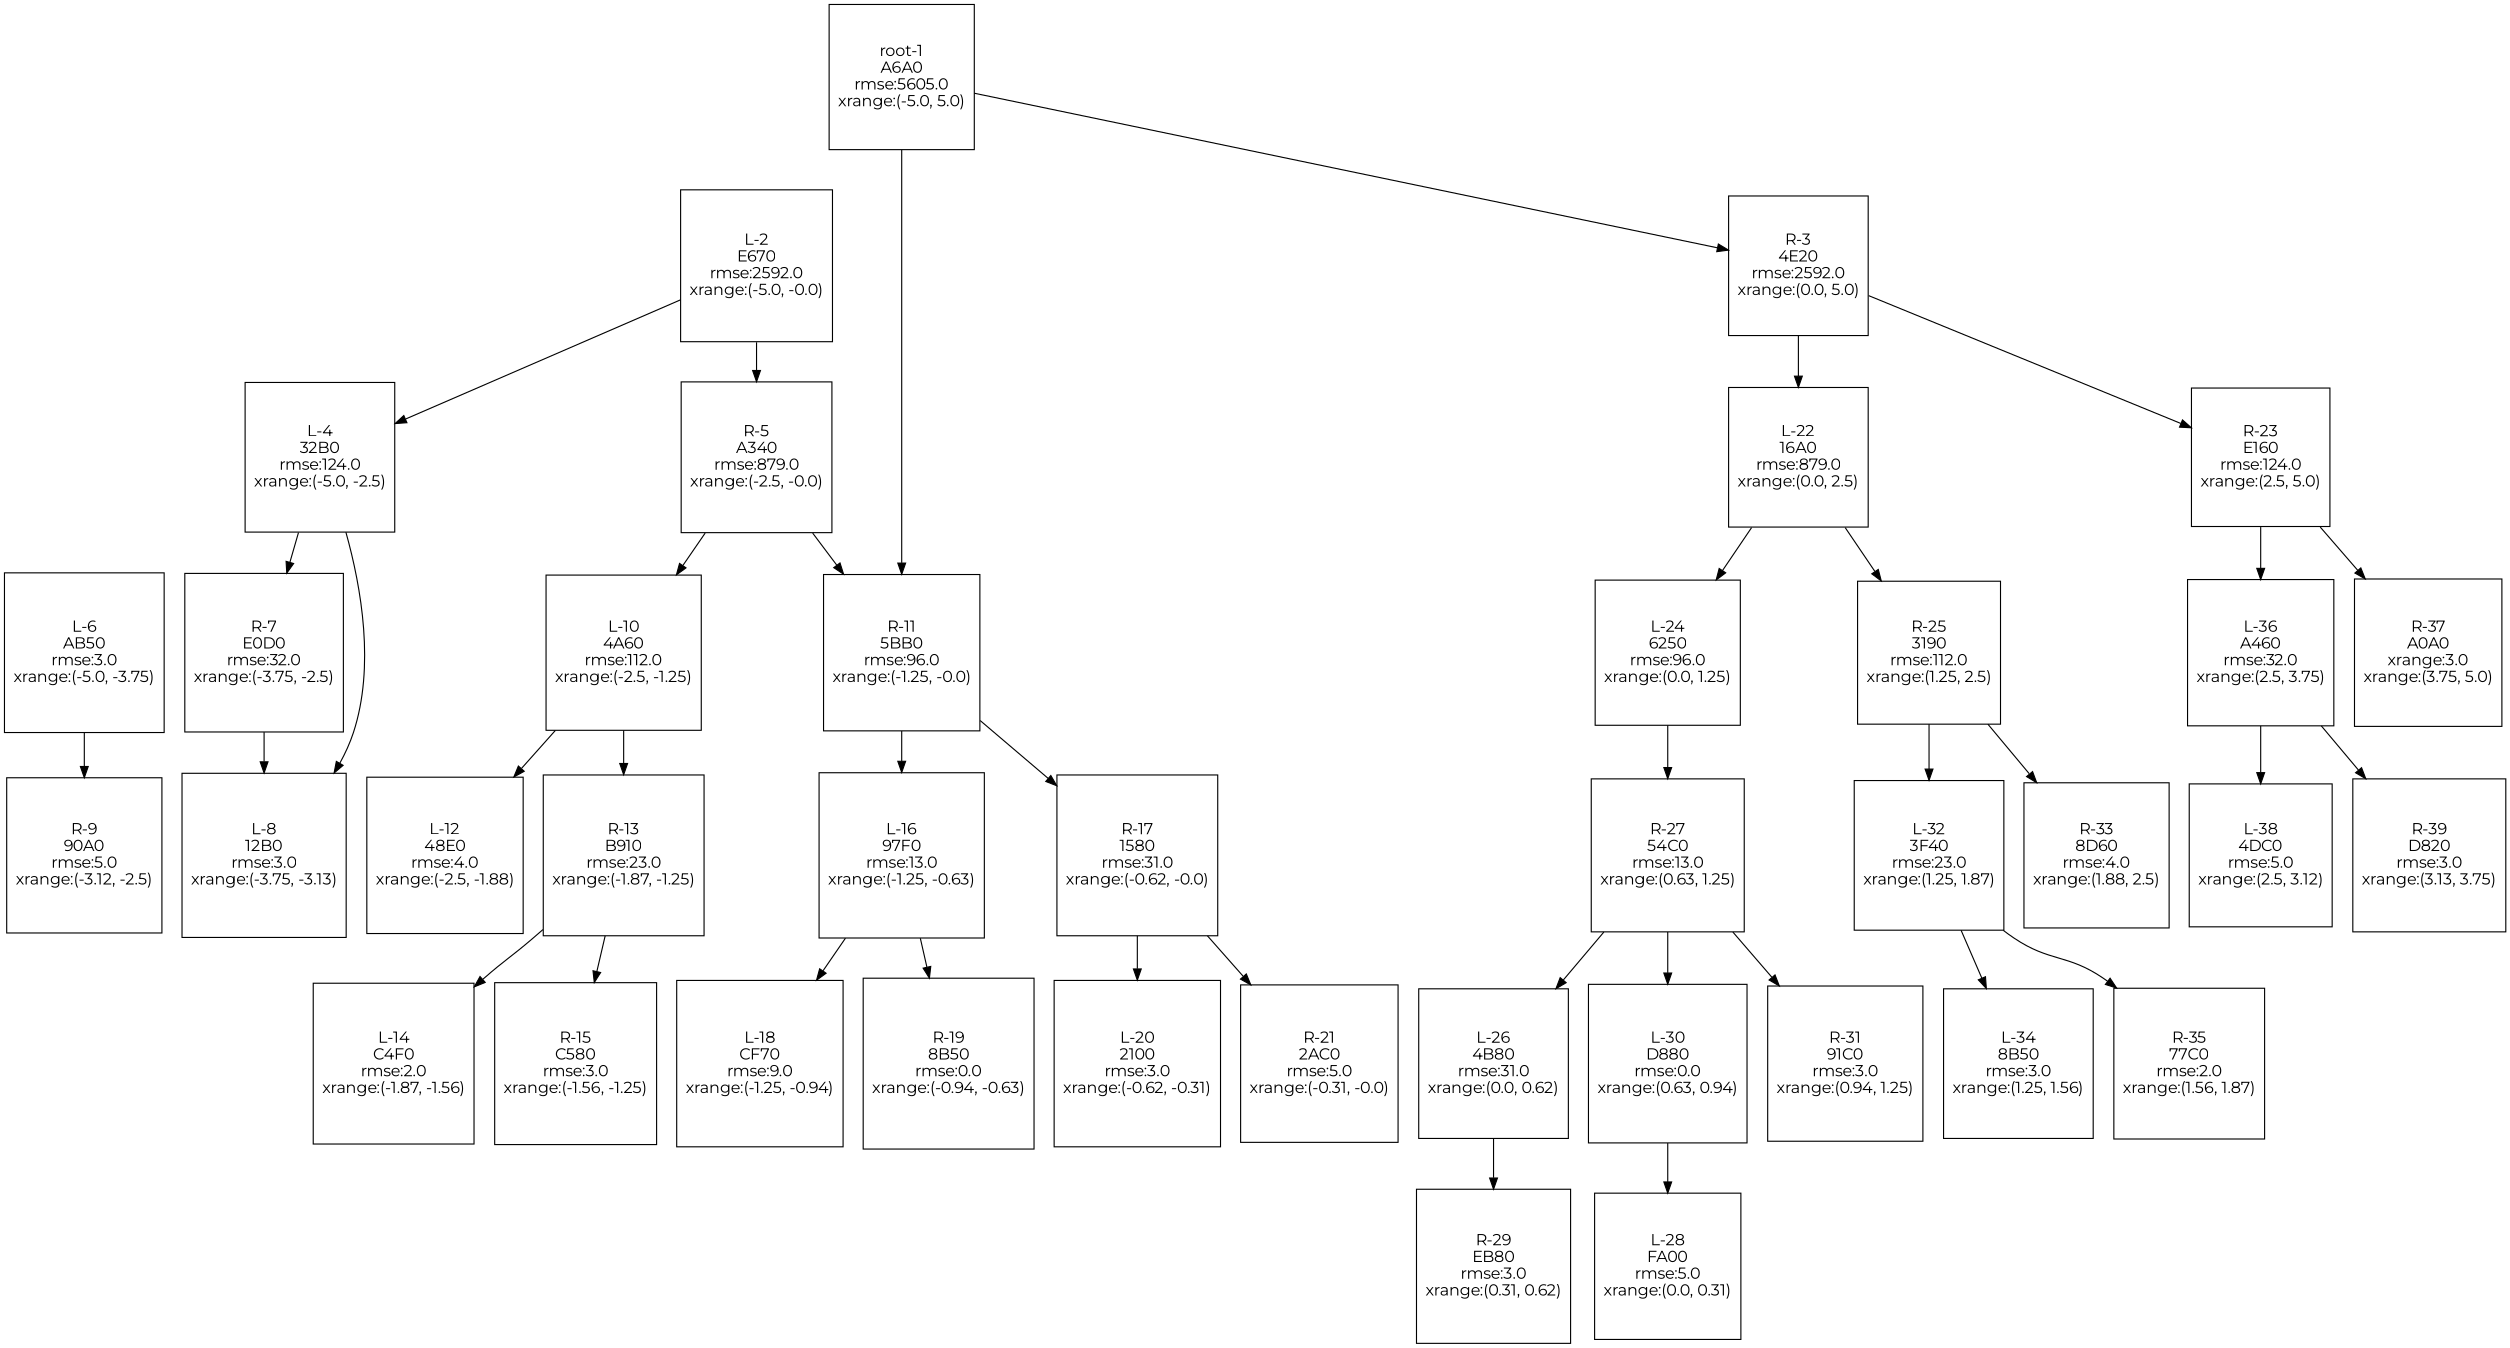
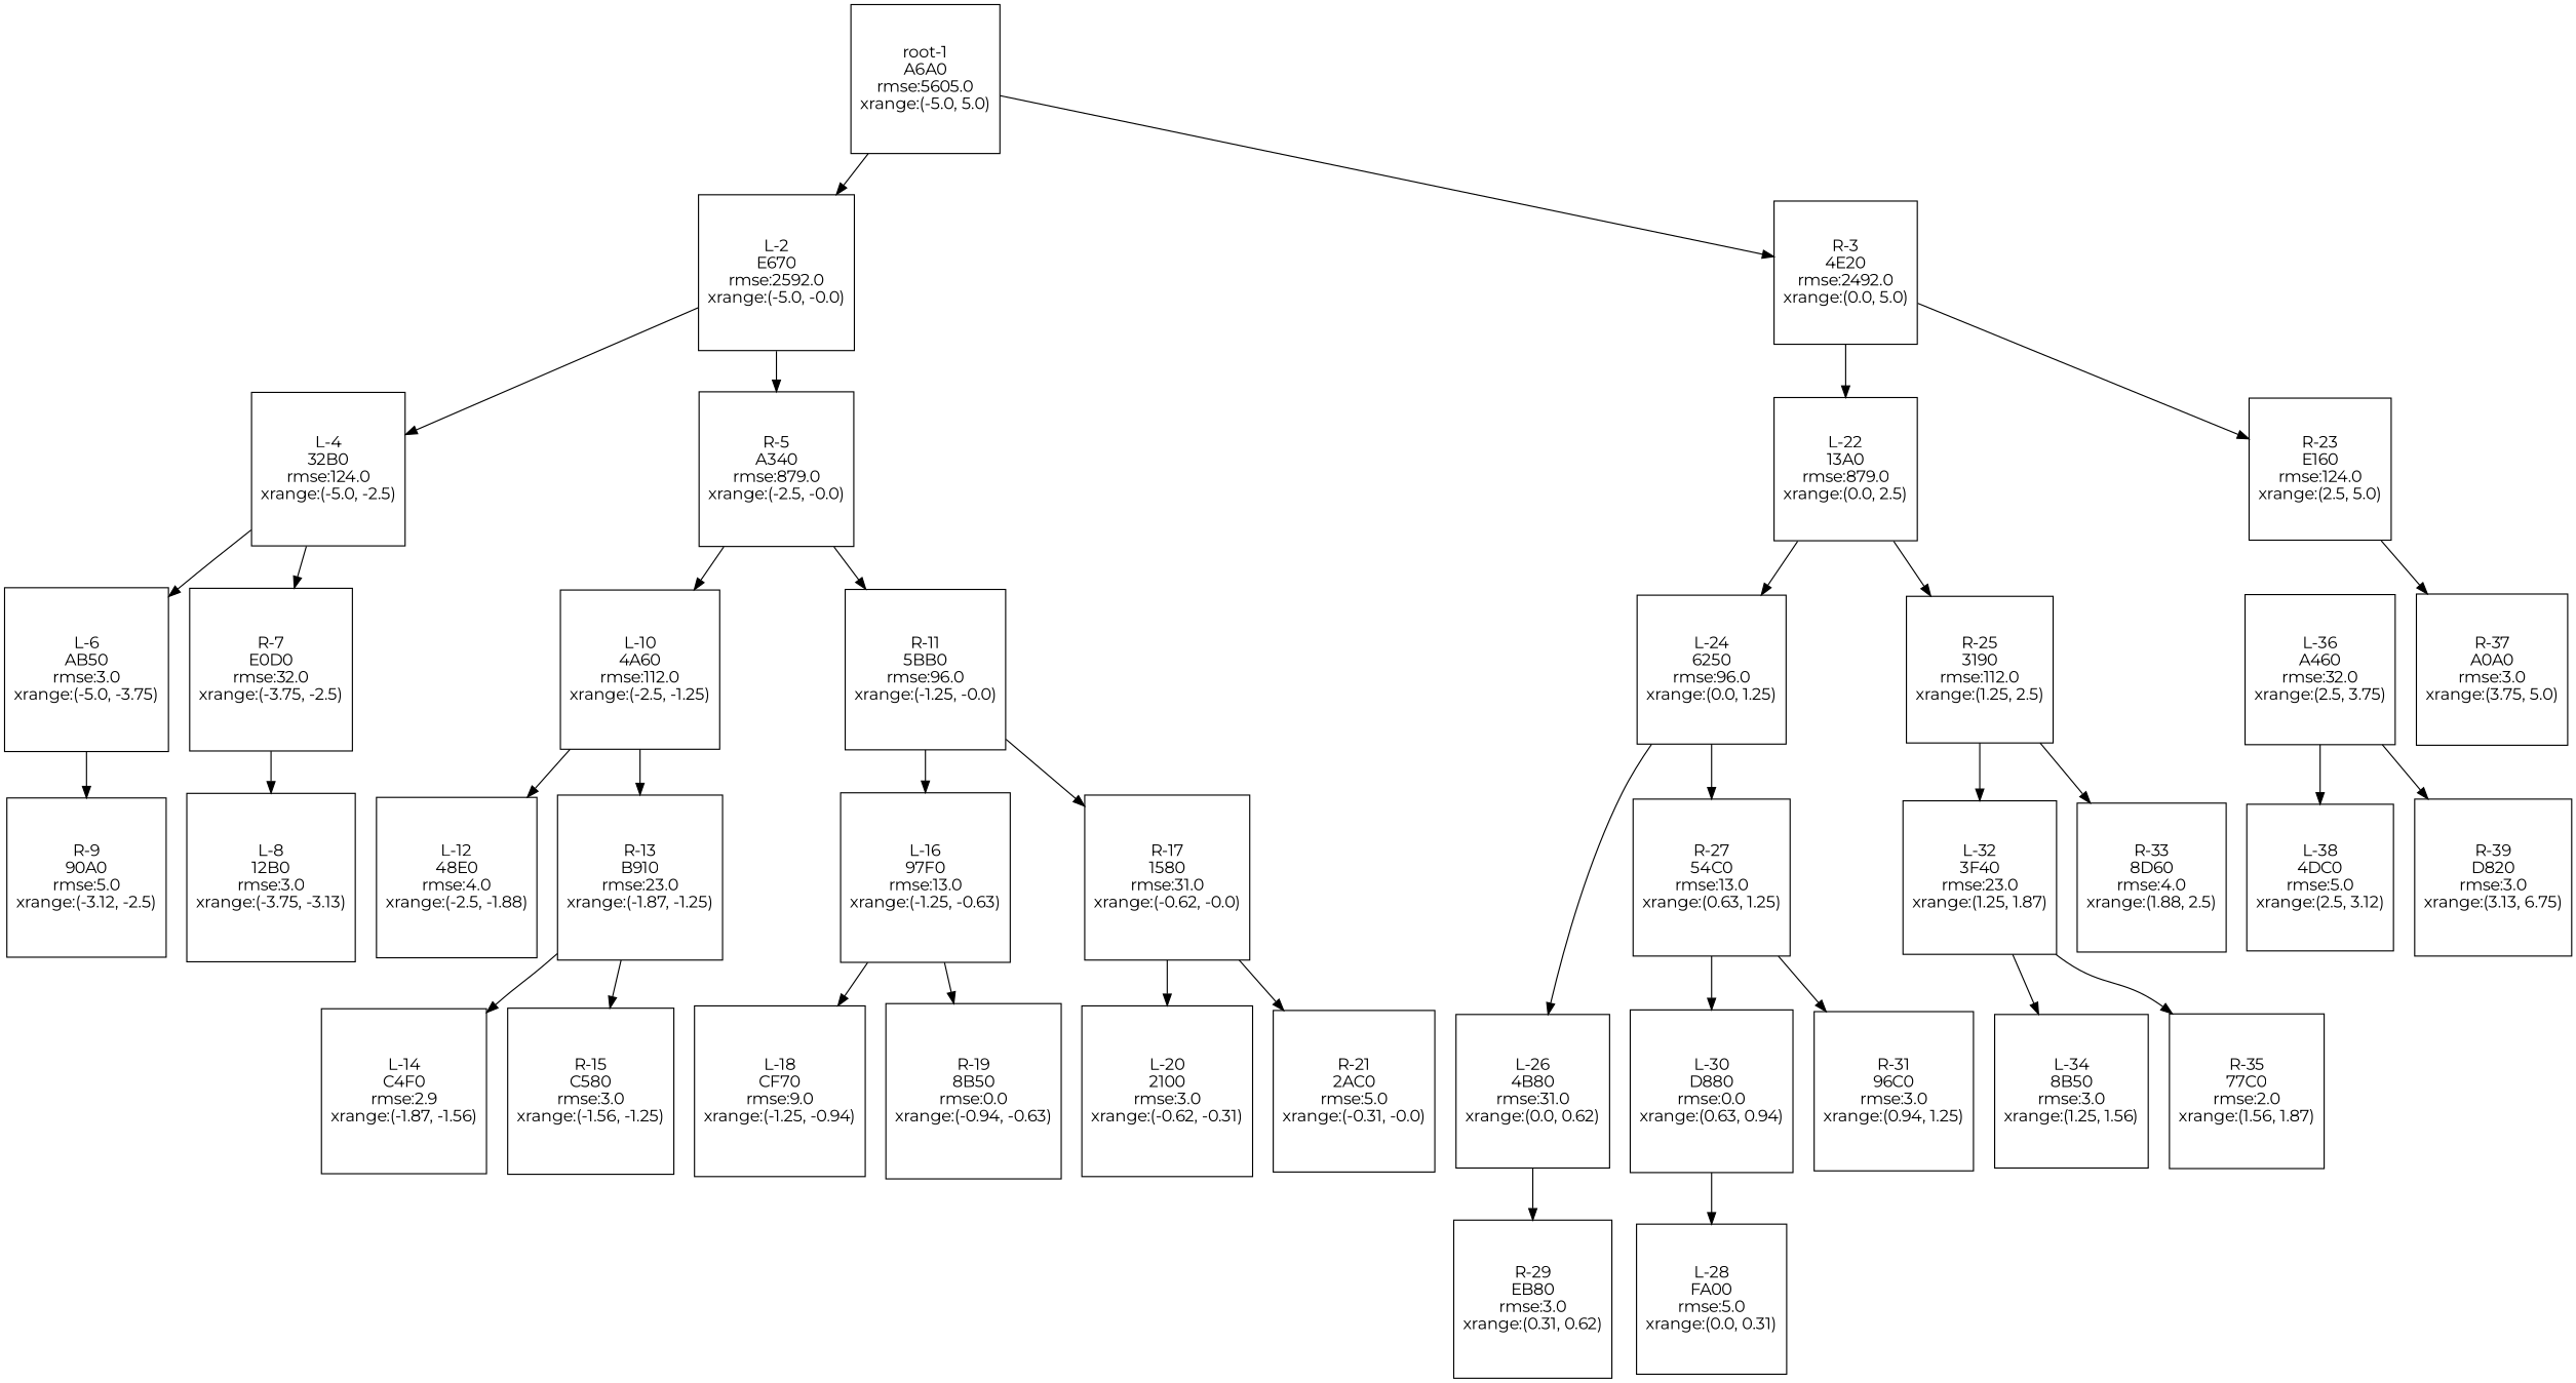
  digraph {
    fontname=Montserrat
    node [fontname=Montserrat shape=square]
    edge [fontname=Montserrat]
    n1 [label="root-1\nA6A0\nrmse:5605.0\nxrange:(-5.0, 5.0)"]
    n2 [label="L-2\nE670\nrmse:2592.0\nxrange:(-5.0, -0.0)"]
-   n3 [label="R-3\n4E20\nrmse:2592.0\nxrange:(0.0, 5.0)"]
+   n3 [label="R-3\n4E20\nrmse:2492.0\nxrange:(0.0, 5.0)"]
    n4 [label="L-4\n32B0\nrmse:124.0\nxrange:(-5.0, -2.5)"]
    n5 [label="R-5\nA340\nrmse:879.0\nxrange:(-2.5, -0.0)"]
-   n6 [label="L-22\n16A0\nrmse:879.0\nxrange:(0.0, 2.5)"]
+   n6 [label="L-22\n13A0\nrmse:879.0\nxrange:(0.0, 2.5)"]
    n7 [label="R-23\nE160\nrmse:124.0\nxrange:(2.5, 5.0)"]
    n8 [label="L-6\nAB50\nrmse:3.0\nxrange:(-5.0, -3.75)"]
    n9 [label="R-7\nE0D0\nrmse:32.0\nxrange:(-3.75, -2.5)"]
    n10 [label="L-10\n4A60\nrmse:112.0\nxrange:(-2.5, -1.25)"]
    n11 [label="R-11\n5BB0\nrmse:96.0\nxrange:(-1.25, -0.0)"]
    n12 [label="L-24\n6250\nrmse:96.0\nxrange:(0.0, 1.25)"]
    n13 [label="R-25\n3190\nrmse:112.0\nxrange:(1.25, 2.5)"]
    n14 [label="L-36\nA460\nrmse:32.0\nxrange:(2.5, 3.75)"]
-   n15 [label="R-37\nA0A0\nxrange:3.0\nxrange:(3.75, 5.0)"]
+   n15 [label="R-37\nA0A0\nrmse:3.0\nxrange:(3.75, 5.0)"]
    n16 [label="R-9\n90A0\nrmse:5.0\nxrange:(-3.12, -2.5)"]
    n17 [label="L-8\n12B0\nrmse:3.0\nxrange:(-3.75, -3.13)"]
    n18 [label="L-12\n48E0\nrmse:4.0\nxrange:(-2.5, -1.88)"]
    n19 [label="R-13\nB910\nrmse:23.0\nxrange:(-1.87, -1.25)"]
    n20 [label="L-16\n97F0\nrmse:13.0\nxrange:(-1.25, -0.63)"]
    n21 [label="R-17\n1580\nrmse:31.0\nxrange:(-0.62, -0.0)"]
    n22 [label="L-26\n4B80\nrmse:31.0\nxrange:(0.0, 0.62)"]
    n23 [label="R-27\n54C0\nrmse:13.0\nxrange:(0.63, 1.25)"]
    n24 [label="L-32\n3F40\nrmse:23.0\nxrange:(1.25, 1.87)"]
    n25 [label="R-33\n8D60\nrmse:4.0\nxrange:(1.88, 2.5)"]
    n26 [label="L-38\n4DC0\nrmse:5.0\nxrange:(2.5, 3.12)"]
-   n27 [label="R-39\nD820\nrmse:3.0\nxrange:(3.13, 3.75)"]
-   n28 [label="L-14\nC4F0\nrmse:2.0\nxrange:(-1.87, -1.56)"]
+   n27 [label="R-39\nD820\nrmse:3.0\nxrange:(3.13, 6.75)"]
+   n28 [label="L-14\nC4F0\nrmse:2.9\nxrange:(-1.87, -1.56)"]
    n29 [label="R-15\nC580\nrmse:3.0\nxrange:(-1.56, -1.25)"]
    n30 [label="L-18\nCF70\nrmse:9.0\nxrange:(-1.25, -0.94)"]
    n31 [label="R-19\n8B50\nrmse:0.0\nxrange:(-0.94, -0.63)"]
    n32 [label="L-20\n2100\nrmse:3.0\nxrange:(-0.62, -0.31)"]
    n33 [label="R-21\n2AC0\nrmse:5.0\nxrange:(-0.31, -0.0)"]
    n34 [label="R-29\nEB80\nrmse:3.0\nxrange:(0.31, 0.62)"]
    n35 [label="L-30\nD880\nrmse:0.0\nxrange:(0.63, 0.94)"]
-   n36 [label="R-31\n91C0\nrmse:3.0\nxrange:(0.94, 1.25)"]
+   n36 [label="R-31\n96C0\nrmse:3.0\nxrange:(0.94, 1.25)"]
    n37 [label="L-34\n8B50\nrmse:3.0\nxrange:(1.25, 1.56)"]
    n38 [label="R-35\n77C0\nrmse:2.0\nxrange:(1.56, 1.87)"]
    n39 [label="L-28\nFA00\nrmse:5.0\nxrange:(0.0, 0.31)"]
-   n1 -> n11
+   n1 -> n2
    n1 -> n3
    n2 -> n4
    n2 -> n5
    n3 -> n6
    n3 -> n7
-   n4 -> n17
+   n4 -> n8
    n4 -> n9
    n5 -> n10
    n5 -> n11
    n6 -> n12
    n6 -> n13
-   n7 -> n14
    n7 -> n15
    n8 -> n16
    n9 -> n17
    n10 -> n18
    n10 -> n19
    n11 -> n20
    n11 -> n21
-   n23 -> n22
+   n12 -> n22
    n12 -> n23
    n13 -> n24
    n13 -> n25
    n14 -> n26
    n14 -> n27
    n19 -> n28
    n19 -> n29
    n20 -> n30
    n20 -> n31
    n21 -> n32
    n21 -> n33
    n22 -> n34
    n23 -> n35
    n23 -> n36
    n24 -> n37
    n24 -> n38
    n35 -> n39
  }
